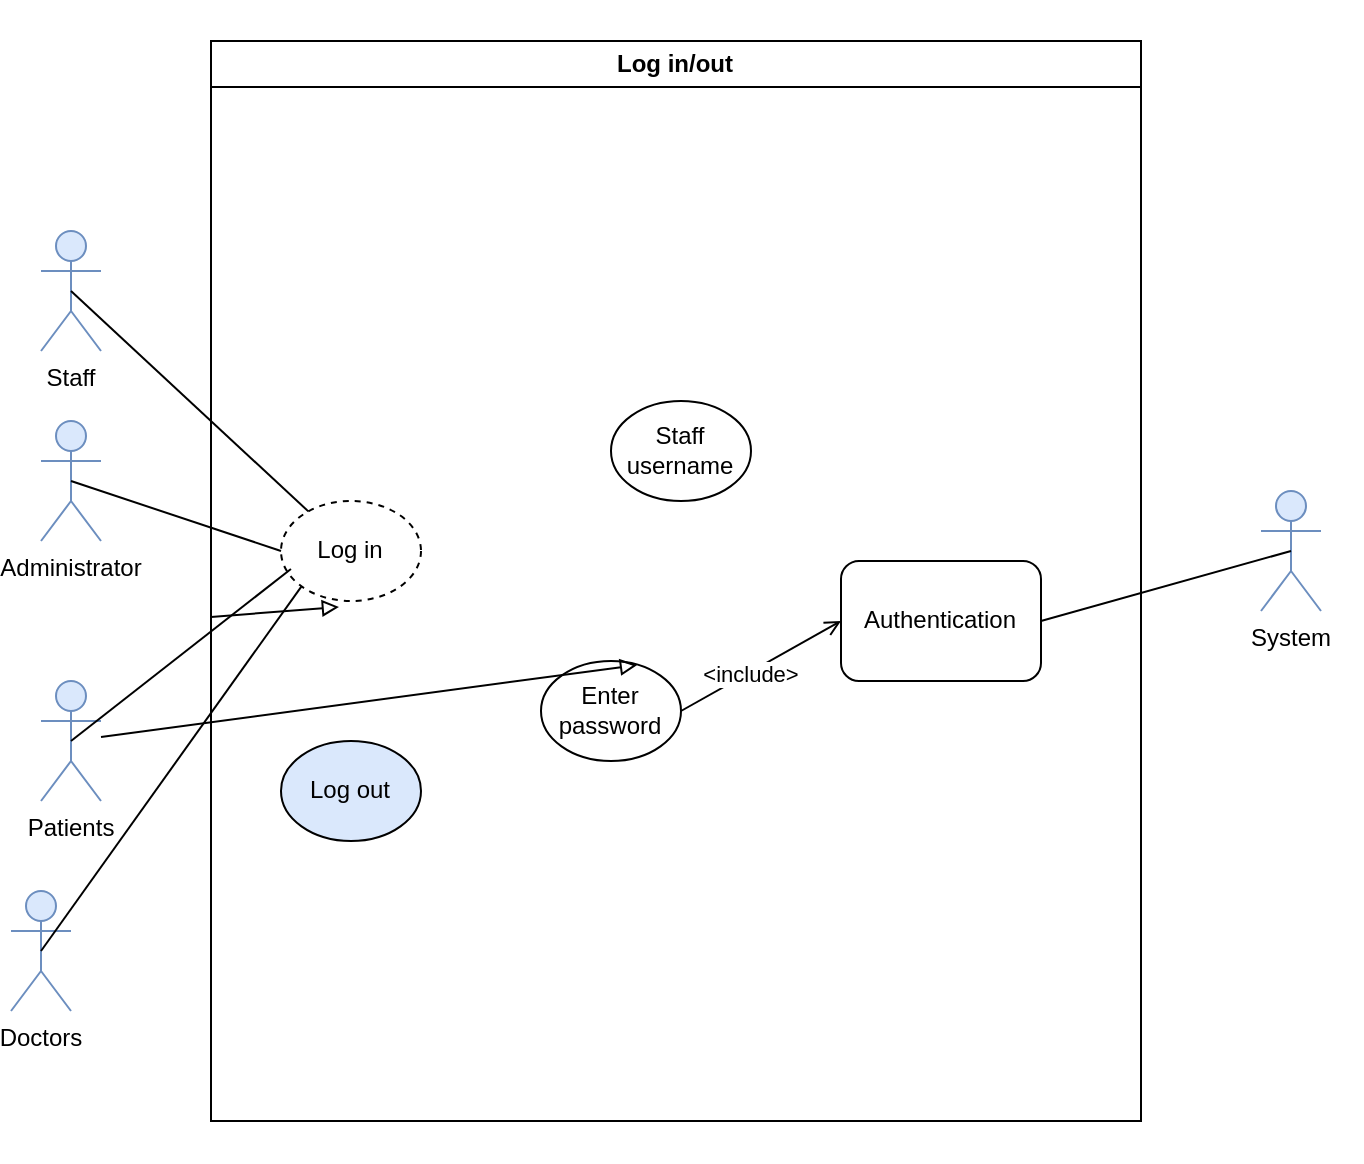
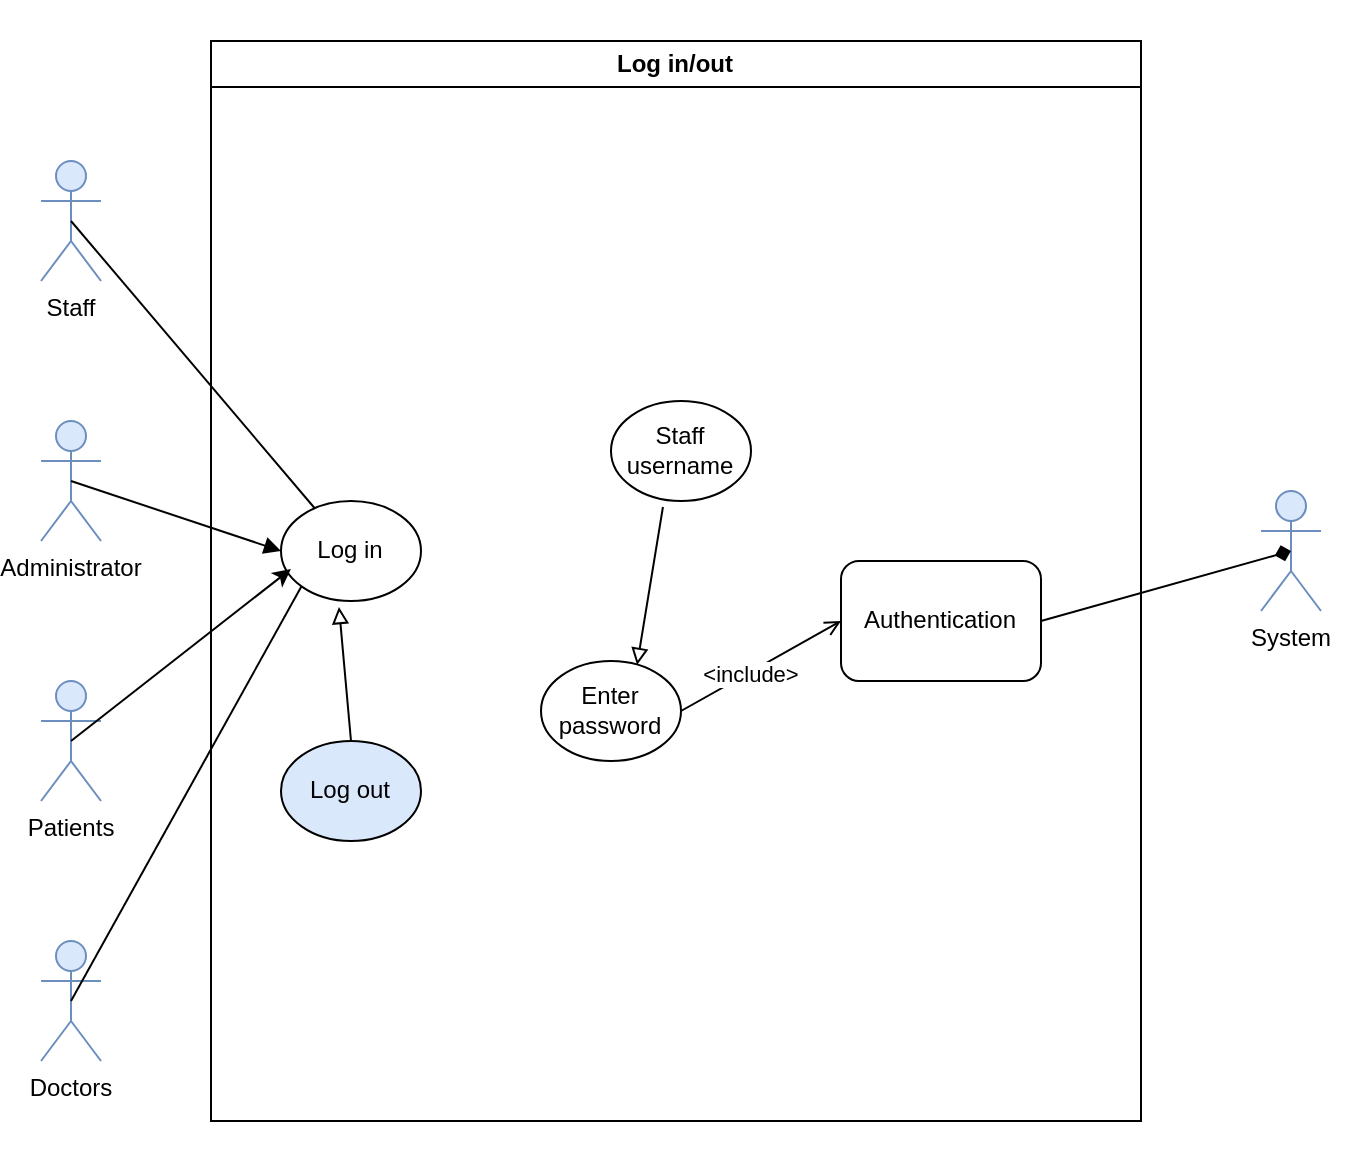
  <mxCell id="0" />
  <mxCell id="1" parent="0" />
- <mxCell id="2" value="Log in" style="ellipse;whiteSpace=wrap;html=1;dashed=1;" vertex="1" parent="1"><mxGeometry x="140" y="250" width="70" height="50" as="geometry" /></mxCell>
- <mxCell id="3" value="Doctors" style="shape=umlActor;verticalLabelPosition=bottom;verticalAlign=top;html=1;outlineConnect=0;fillColor=#dae8fc;strokeColor=#6c8ebf;" vertex="1" parent="1"><mxGeometry x="5" y="445" width="30" height="60" as="geometry" /></mxCell>
+ <mxCell id="2" value="Log in" style="ellipse;whiteSpace=wrap;html=1;" vertex="1" parent="1"><mxGeometry x="140" y="250" width="70" height="50" as="geometry" /></mxCell>
+ <mxCell id="3" value="Doctors" style="shape=umlActor;verticalLabelPosition=bottom;verticalAlign=top;html=1;outlineConnect=0;fillColor=#dae8fc;strokeColor=#6c8ebf;" vertex="1" parent="1"><mxGeometry x="20" y="470" width="30" height="60" as="geometry" /></mxCell>
  <mxCell id="4" value="Administrator" style="shape=umlActor;verticalLabelPosition=bottom;verticalAlign=top;html=1;outlineConnect=0;fillColor=#dae8fc;strokeColor=#6c8ebf;" vertex="1" parent="1"><mxGeometry x="20" y="210" width="30" height="60" as="geometry" /></mxCell>
- <mxCell id="5" value="Staff" style="shape=umlActor;verticalLabelPosition=bottom;verticalAlign=top;html=1;outlineConnect=0;fillColor=#dae8fc;strokeColor=#6c8ebf;" vertex="1" parent="1"><mxGeometry x="20" y="115" width="30" height="60" as="geometry" /></mxCell>
+ <mxCell id="5" value="Staff" style="shape=umlActor;verticalLabelPosition=bottom;verticalAlign=top;html=1;outlineConnect=0;fillColor=#dae8fc;strokeColor=#6c8ebf;" vertex="1" parent="1"><mxGeometry x="20" y="80" width="30" height="60" as="geometry" /></mxCell>
  <mxCell id="6" value="Patients" style="shape=umlActor;verticalLabelPosition=bottom;verticalAlign=top;html=1;outlineConnect=0;fillColor=#dae8fc;strokeColor=#6c8ebf;" vertex="1" parent="1"><mxGeometry x="20" y="340" width="30" height="60" as="geometry" /></mxCell>
  <mxCell id="7" value="&lt;div&gt;Log out&lt;/div&gt;" style="ellipse;whiteSpace=wrap;html=1;fillColor=#dae8fc;" vertex="1" parent="1"><mxGeometry x="140" y="370" width="70" height="50" as="geometry" /></mxCell>
  <mxCell id="8" value="Staff username" style="ellipse;whiteSpace=wrap;html=1;" vertex="1" parent="1"><mxGeometry x="305" y="200" width="70" height="50" as="geometry" /></mxCell>
  <mxCell id="9" value="Enter password" style="ellipse;whiteSpace=wrap;html=1;" vertex="1" parent="1"><mxGeometry x="270" y="330" width="70" height="50" as="geometry" /></mxCell>
  <mxCell id="10" value="&lt;div&gt;Authentication&lt;/div&gt;" style="whiteSpace=wrap;html=1;rounded=1;" vertex="1" parent="1"><mxGeometry x="420" y="280" width="100" height="60" as="geometry" /></mxCell>
  <mxCell id="11" value="" style="endArrow=none;html=1;rounded=0;exitX=0.5;exitY=0.5;exitDx=0;exitDy=0;exitPerimeter=0;" edge="1" parent="1" source="5" target="2"><mxGeometry width="50" height="50" relative="1" as="geometry"><mxPoint x="130" y="200" as="sourcePoint" /><mxPoint x="410" y="250" as="targetPoint" /></mxGeometry></mxCell>
  <mxCell id="12" value="" style="endArrow=open;html=1;rounded=0;exitX=1;exitY=0.5;exitDx=0;exitDy=0;entryX=0;entryY=0.5;entryDx=0;entryDy=0;endFill=0;" edge="1" parent="1" source="9" target="10"><mxGeometry width="50" height="50" relative="1" as="geometry"><mxPoint x="210" y="303" as="sourcePoint" /><mxPoint x="301" y="365" as="targetPoint" /></mxGeometry></mxCell>
  <mxCell id="13" value="&amp;lt;include&amp;gt;" style="edgeLabel;html=1;align=center;verticalAlign=middle;resizable=0;points=[];" vertex="1" connectable="0" parent="12"><mxGeometry x="-0.159" y="-1" relative="1" as="geometry"><mxPoint as="offset" /></mxGeometry></mxCell>
- <mxCell id="14" value="" style="endArrow=none;html=1;rounded=0;exitX=0.686;exitY=0.04;exitDx=0;exitDy=0;exitPerimeter=0;startArrow=block;startFill=0;" edge="1" parent="1" source="9" target="6"><mxGeometry width="50" height="50" relative="1" as="geometry"><mxPoint x="300" y="370" as="sourcePoint" /><mxPoint x="350" y="320" as="targetPoint" /></mxGeometry></mxCell>
- <mxCell id="15" value="" style="endArrow=none;html=1;rounded=0;exitX=0.414;exitY=1.06;exitDx=0;exitDy=0;exitPerimeter=0;startArrow=block;startFill=0;" edge="1" parent="1" source="2" target="21"><mxGeometry width="50" height="50" relative="1" as="geometry"><mxPoint x="328" y="322" as="sourcePoint" /><mxPoint x="361" y="263" as="targetPoint" /></mxGeometry></mxCell>
- <mxCell id="16" value="" style="endArrow=none;html=1;rounded=0;entryX=0;entryY=0.5;entryDx=0;entryDy=0;exitX=0.5;exitY=0.5;exitDx=0;exitDy=0;exitPerimeter=0;" edge="1" parent="1" source="4" target="2"><mxGeometry width="50" height="50" relative="1" as="geometry"><mxPoint x="360" y="300" as="sourcePoint" /><mxPoint x="410" y="250" as="targetPoint" /></mxGeometry></mxCell>
- <mxCell id="17" value="" style="endArrow=none;html=1;rounded=0;exitX=0.5;exitY=0.5;exitDx=0;exitDy=0;exitPerimeter=0;entryX=0.071;entryY=0.68;entryDx=0;entryDy=0;entryPerimeter=0;" edge="1" parent="1" source="6" target="2"><mxGeometry width="50" height="50" relative="1" as="geometry"><mxPoint x="45" y="250" as="sourcePoint" /><mxPoint x="220" y="280" as="targetPoint" /></mxGeometry></mxCell>
+ <mxCell id="14" value="" style="endArrow=none;html=1;rounded=0;entryX=0.371;entryY=1.06;entryDx=0;entryDy=0;entryPerimeter=0;exitX=0.686;exitY=0.04;exitDx=0;exitDy=0;exitPerimeter=0;startArrow=block;startFill=0;" edge="1" parent="1" source="9" target="8"><mxGeometry width="50" height="50" relative="1" as="geometry"><mxPoint x="300" y="370" as="sourcePoint" /><mxPoint x="350" y="320" as="targetPoint" /></mxGeometry></mxCell>
+ <mxCell id="15" value="" style="endArrow=none;html=1;rounded=0;entryX=0.5;entryY=0;entryDx=0;entryDy=0;exitX=0.414;exitY=1.06;exitDx=0;exitDy=0;exitPerimeter=0;startArrow=block;startFill=0;" edge="1" parent="1" source="2" target="7"><mxGeometry width="50" height="50" relative="1" as="geometry"><mxPoint x="328" y="322" as="sourcePoint" /><mxPoint x="361" y="263" as="targetPoint" /></mxGeometry></mxCell>
+ <mxCell id="16" value="" style="endArrow=block;html=1;rounded=0;entryX=0;entryY=0.5;entryDx=0;entryDy=0;exitX=0.5;exitY=0.5;exitDx=0;exitDy=0;exitPerimeter=0;" edge="1" parent="1" source="4" target="2"><mxGeometry width="50" height="50" relative="1" as="geometry"><mxPoint x="360" y="300" as="sourcePoint" /><mxPoint x="410" y="250" as="targetPoint" /></mxGeometry></mxCell>
+ <mxCell id="17" value="" style="endArrow=classic;html=1;rounded=0;exitX=0.5;exitY=0.5;exitDx=0;exitDy=0;exitPerimeter=0;entryX=0.071;entryY=0.68;entryDx=0;entryDy=0;entryPerimeter=0;" edge="1" parent="1" source="6" target="2"><mxGeometry width="50" height="50" relative="1" as="geometry"><mxPoint x="45" y="250" as="sourcePoint" /><mxPoint x="220" y="280" as="targetPoint" /></mxGeometry></mxCell>
  <mxCell id="18" value="" style="endArrow=none;html=1;rounded=0;exitX=0.5;exitY=0.5;exitDx=0;exitDy=0;exitPerimeter=0;entryX=0;entryY=1;entryDx=0;entryDy=0;" edge="1" parent="1" source="3" target="2"><mxGeometry width="50" height="50" relative="1" as="geometry"><mxPoint x="45" y="380" as="sourcePoint" /><mxPoint x="240" y="300" as="targetPoint" /></mxGeometry></mxCell>
  <mxCell id="19" value="System" style="shape=umlActor;verticalLabelPosition=bottom;verticalAlign=top;html=1;outlineConnect=0;fillColor=#dae8fc;strokeColor=#6c8ebf;" vertex="1" parent="1"><mxGeometry x="630" y="245" width="30" height="60" as="geometry" /></mxCell>
- <mxCell id="20" value="" style="endArrow=none;html=1;rounded=0;entryX=0.5;entryY=0.5;entryDx=0;entryDy=0;entryPerimeter=0;exitX=1;exitY=0.5;exitDx=0;exitDy=0;" edge="1" parent="1" source="10" target="19"><mxGeometry width="50" height="50" relative="1" as="geometry"><mxPoint x="360" y="300" as="sourcePoint" /><mxPoint x="410" y="250" as="targetPoint" /></mxGeometry></mxCell>
+ <mxCell id="20" value="" style="endArrow=diamond;html=1;rounded=0;entryX=0.5;entryY=0.5;entryDx=0;entryDy=0;entryPerimeter=0;exitX=1;exitY=0.5;exitDx=0;exitDy=0;" edge="1" parent="1" source="10" target="19"><mxGeometry width="50" height="50" relative="1" as="geometry"><mxPoint x="360" y="300" as="sourcePoint" /><mxPoint x="410" y="250" as="targetPoint" /></mxGeometry></mxCell>
  <mxCell id="21" value="Log in/out" style="swimlane;whiteSpace=wrap;html=1;" vertex="1" parent="1"><mxGeometry x="105" y="20" width="465" height="540" as="geometry" /></mxCell>
